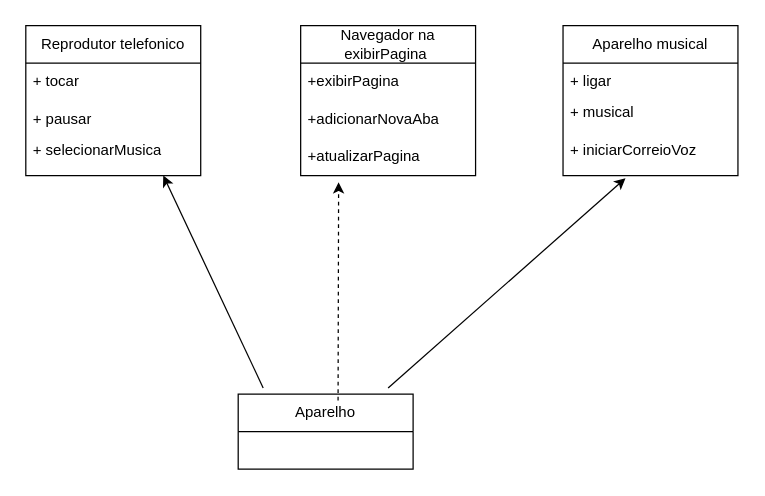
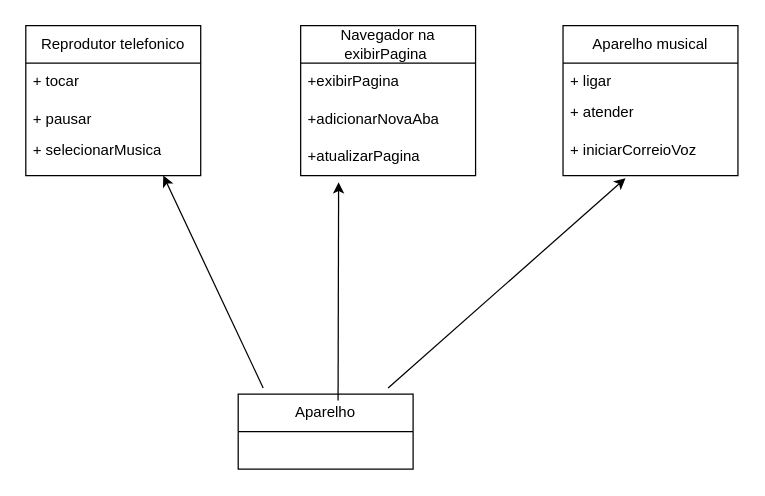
  <mxCell id="0" />
  <mxCell id="1" parent="0" />
  <mxCell id="2" value="Reprodutor telefonico" style="swimlane;fontStyle=0;childLayout=stackLayout;horizontal=1;startSize=30;horizontalStack=0;resizeParent=1;resizeParentMax=0;resizeLast=0;collapsible=1;marginBottom=0;whiteSpace=wrap;html=1;" parent="1" vertex="1"><mxGeometry x="20" y="20" width="140" height="120" as="geometry" /></mxCell>
  <mxCell id="3" value="+ tocar" style="text;strokeColor=none;fillColor=none;align=left;verticalAlign=middle;spacingLeft=4;spacingRight=4;overflow=hidden;points=[[0,0.5],[1,0.5]];portConstraint=eastwest;rotatable=0;whiteSpace=wrap;html=1;" parent="2" vertex="1"><mxGeometry y="30" width="140" height="30" as="geometry" /></mxCell>
  <mxCell id="4" value="+ pausar" style="text;strokeColor=none;fillColor=none;align=left;verticalAlign=middle;spacingLeft=4;spacingRight=4;overflow=hidden;points=[[0,0.5],[1,0.5]];portConstraint=eastwest;rotatable=0;whiteSpace=wrap;html=1;" parent="2" vertex="1"><mxGeometry y="60" width="140" height="30" as="geometry" /></mxCell>
  <mxCell id="5" value="+ selecionarMusica&lt;div&gt;&lt;br&gt;&lt;/div&gt;" style="text;strokeColor=none;fillColor=none;align=left;verticalAlign=middle;spacingLeft=4;spacingRight=4;overflow=hidden;points=[[0,0.5],[1,0.5]];portConstraint=eastwest;rotatable=0;whiteSpace=wrap;html=1;" parent="2" vertex="1"><mxGeometry y="90" width="140" height="30" as="geometry" /></mxCell>
  <mxCell id="6" value="Aparelho musical" style="swimlane;fontStyle=0;childLayout=stackLayout;horizontal=1;startSize=30;horizontalStack=0;resizeParent=1;resizeParentMax=0;resizeLast=0;collapsible=1;marginBottom=0;whiteSpace=wrap;html=1;" vertex="1" parent="1"><mxGeometry x="450" y="20" width="140" height="120" as="geometry" /></mxCell>
  <mxCell id="7" value="+ ligar" style="text;strokeColor=none;fillColor=none;align=left;verticalAlign=middle;spacingLeft=4;spacingRight=4;overflow=hidden;points=[[0,0.5],[1,0.5]];portConstraint=eastwest;rotatable=0;whiteSpace=wrap;html=1;" vertex="1" parent="6"><mxGeometry y="30" width="140" height="30" as="geometry" /></mxCell>
- <mxCell id="8" value="+ musical&lt;div&gt;&lt;br&gt;&lt;/div&gt;" style="text;strokeColor=none;fillColor=none;align=left;verticalAlign=middle;spacingLeft=4;spacingRight=4;overflow=hidden;points=[[0,0.5],[1,0.5]];portConstraint=eastwest;rotatable=0;whiteSpace=wrap;html=1;" vertex="1" parent="6"><mxGeometry y="60" width="140" height="30" as="geometry" /></mxCell>
+ <mxCell id="8" value="+ atender&lt;div&gt;&lt;br&gt;&lt;/div&gt;" style="text;strokeColor=none;fillColor=none;align=left;verticalAlign=middle;spacingLeft=4;spacingRight=4;overflow=hidden;points=[[0,0.5],[1,0.5]];portConstraint=eastwest;rotatable=0;whiteSpace=wrap;html=1;" vertex="1" parent="6"><mxGeometry y="60" width="140" height="30" as="geometry" /></mxCell>
  <mxCell id="9" value="+ iniciarCorreioVoz&lt;div&gt;&lt;br&gt;&lt;/div&gt;" style="text;strokeColor=none;fillColor=none;align=left;verticalAlign=middle;spacingLeft=4;spacingRight=4;overflow=hidden;points=[[0,0.5],[1,0.5]];portConstraint=eastwest;rotatable=0;whiteSpace=wrap;html=1;" vertex="1" parent="6"><mxGeometry y="90" width="140" height="30" as="geometry" /></mxCell>
  <mxCell id="10" value="Navegador na exibirPagina&amp;nbsp;" style="swimlane;fontStyle=0;childLayout=stackLayout;horizontal=1;startSize=30;horizontalStack=0;resizeParent=1;resizeParentMax=0;resizeLast=0;collapsible=1;marginBottom=0;whiteSpace=wrap;html=1;" vertex="1" parent="1"><mxGeometry x="240" y="20" width="140" height="120" as="geometry" /></mxCell>
  <mxCell id="11" value="+exibirPagina" style="text;strokeColor=none;fillColor=none;align=left;verticalAlign=middle;spacingLeft=4;spacingRight=4;overflow=hidden;points=[[0,0.5],[1,0.5]];portConstraint=eastwest;rotatable=0;whiteSpace=wrap;html=1;" vertex="1" parent="10"><mxGeometry y="30" width="140" height="30" as="geometry" /></mxCell>
  <mxCell id="12" value="+adicionarNovaAba" style="text;strokeColor=none;fillColor=none;align=left;verticalAlign=middle;spacingLeft=4;spacingRight=4;overflow=hidden;points=[[0,0.5],[1,0.5]];portConstraint=eastwest;rotatable=0;whiteSpace=wrap;html=1;" vertex="1" parent="10"><mxGeometry y="60" width="140" height="30" as="geometry" /></mxCell>
  <mxCell id="13" value="+atualizarPagina" style="text;strokeColor=none;fillColor=none;align=left;verticalAlign=middle;spacingLeft=4;spacingRight=4;overflow=hidden;points=[[0,0.5],[1,0.5]];portConstraint=eastwest;rotatable=0;whiteSpace=wrap;html=1;" vertex="1" parent="10"><mxGeometry y="90" width="140" height="30" as="geometry" /></mxCell>
  <mxCell id="14" value="Aparelho" style="swimlane;fontStyle=0;childLayout=stackLayout;horizontal=1;startSize=30;horizontalStack=0;resizeParent=1;resizeParentMax=0;resizeLast=0;collapsible=1;marginBottom=0;whiteSpace=wrap;html=1;" vertex="1" parent="1"><mxGeometry x="190" y="315" width="140" height="60" as="geometry" /></mxCell>
  <mxCell id="15" value="" style="endArrow=classic;html=1;rounded=0;entryX=0.357;entryY=1.073;entryDx=0;entryDy=0;entryPerimeter=0;" edge="1" parent="1" target="9"><mxGeometry width="50" height="50" relative="1" as="geometry"><mxPoint x="310" y="310" as="sourcePoint" /><mxPoint x="350" y="200" as="targetPoint" /></mxGeometry></mxCell>
- <mxCell id="16" value="" style="endArrow=classic;html=1;rounded=0;exitX=0.571;exitY=0.083;exitDx=0;exitDy=0;exitPerimeter=0;entryX=0.217;entryY=1.18;entryDx=0;entryDy=0;entryPerimeter=0;dashed=1;" edge="1" parent="1" source="14" target="13"><mxGeometry width="50" height="50" relative="1" as="geometry"><mxPoint x="300" y="250" as="sourcePoint" /><mxPoint x="350" y="200" as="targetPoint" /></mxGeometry></mxCell>
+ <mxCell id="16" value="" style="endArrow=classic;html=1;rounded=0;exitX=0.571;exitY=0.083;exitDx=0;exitDy=0;exitPerimeter=0;entryX=0.217;entryY=1.18;entryDx=0;entryDy=0;entryPerimeter=0;" edge="1" parent="1" source="14" target="13"><mxGeometry width="50" height="50" relative="1" as="geometry"><mxPoint x="300" y="250" as="sourcePoint" /><mxPoint x="350" y="200" as="targetPoint" /></mxGeometry></mxCell>
  <mxCell id="17" value="" style="endArrow=classic;html=1;rounded=0;entryX=0.786;entryY=1;entryDx=0;entryDy=0;entryPerimeter=0;" edge="1" parent="1" target="5"><mxGeometry width="50" height="50" relative="1" as="geometry"><mxPoint x="210" y="310" as="sourcePoint" /><mxPoint x="350" y="200" as="targetPoint" /><Array as="points" /></mxGeometry></mxCell>
